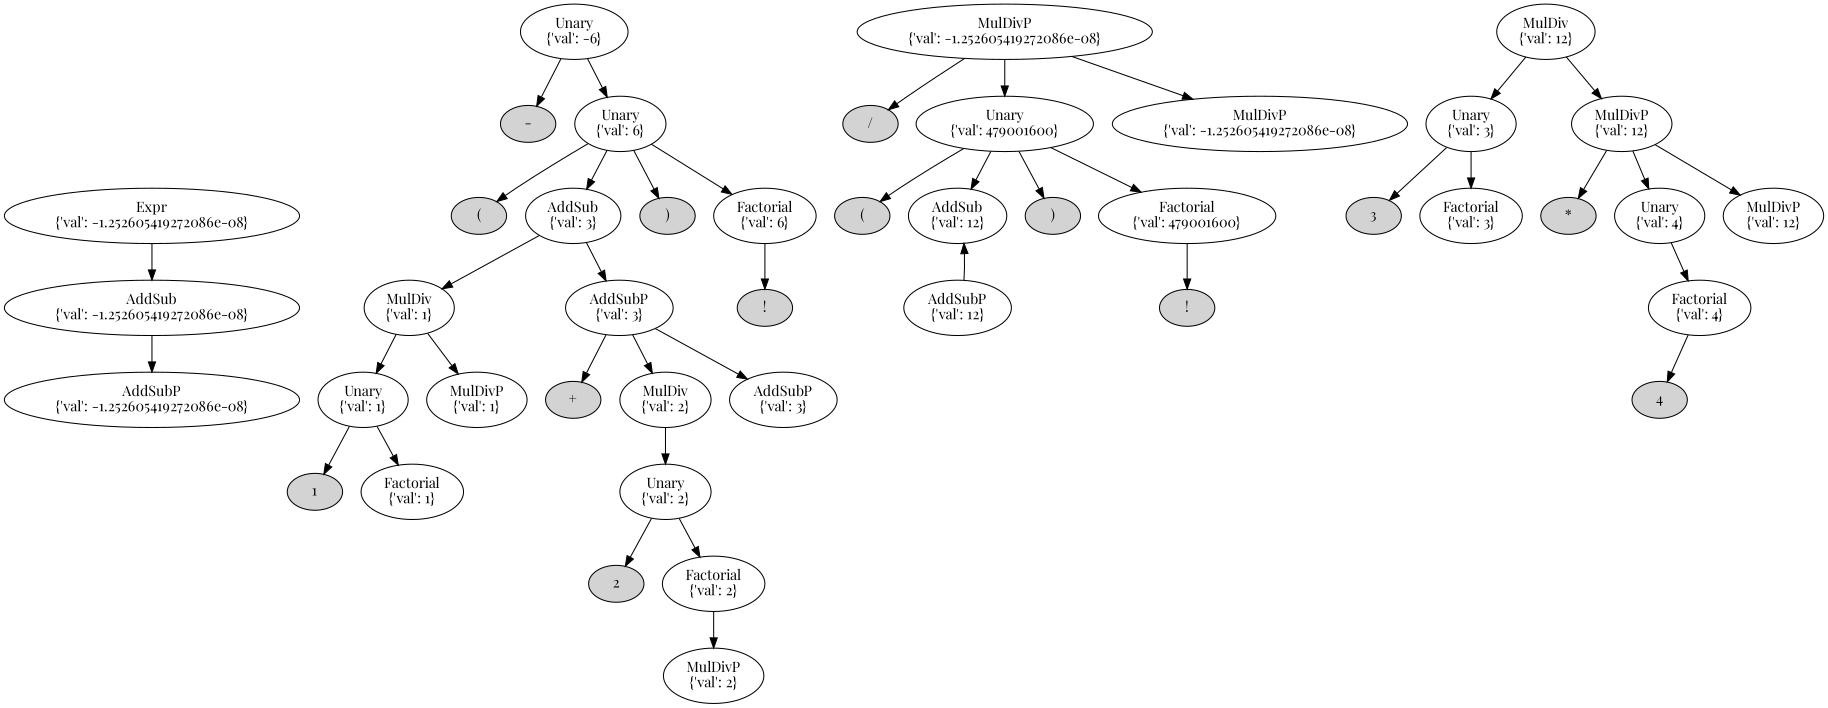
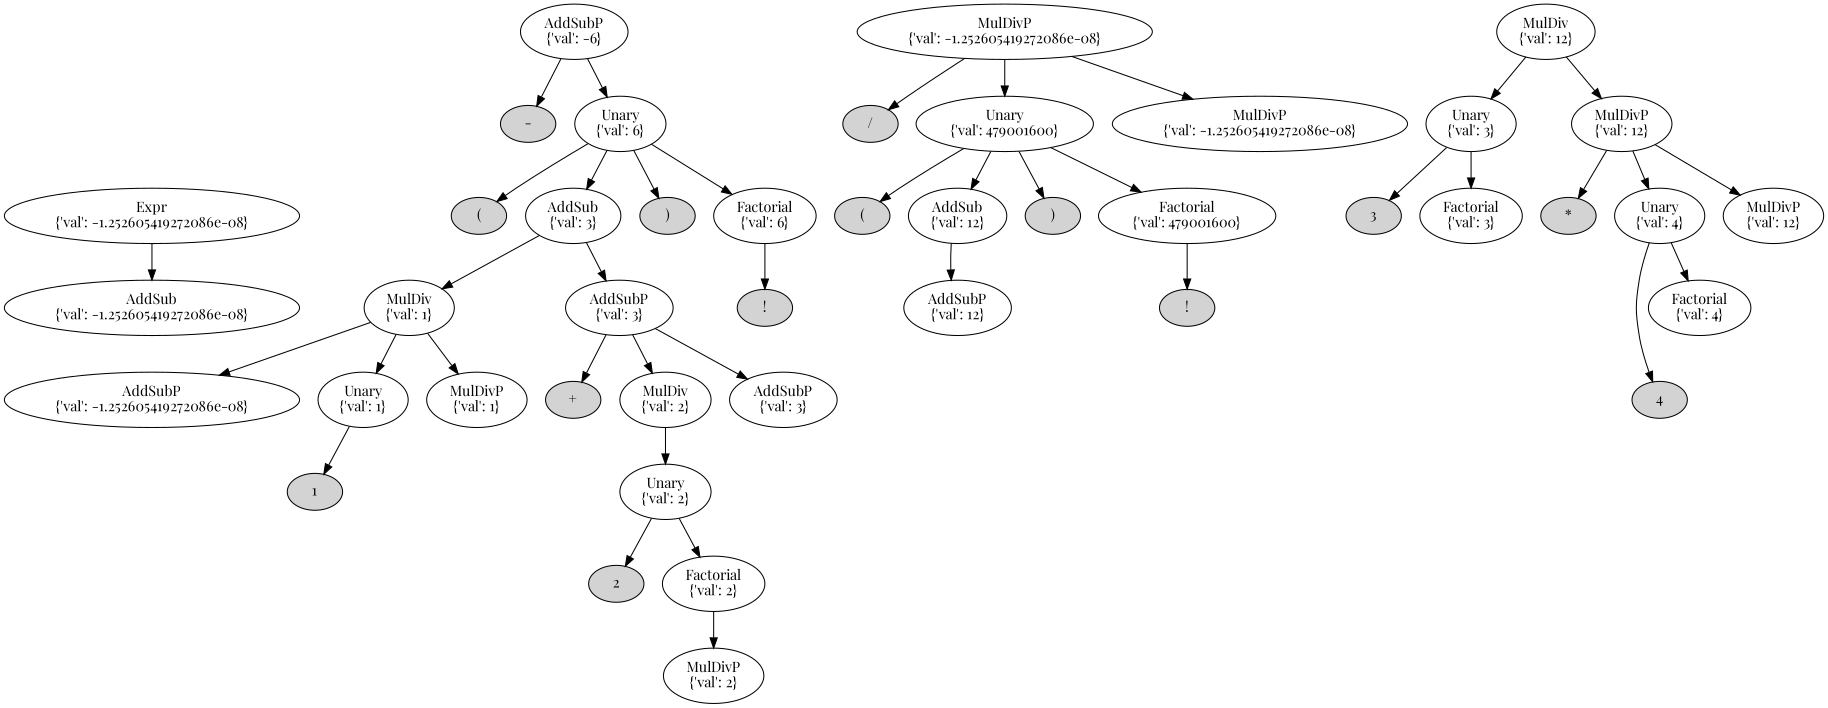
  digraph {
    fontname="Playfair Display"
    node [fontname="Playfair Display"]
    edge [fontname="Playfair Display"]
    n1 [label="Expr\n{'val': -1.252605419272086e-08}"]
    n2 [label="AddSub\n{'val': -1.252605419272086e-08}"]
    n3 [label="AddSubP\n{'val': -1.252605419272086e-08}"]
-   n4 [label="Unary\n{'val': -6}"]
+   n4 [label="AddSubP\n{'val': -6}"]
    n5 [label="-" style=filled]
    n6 [label="Unary\n{'val': 6}"]
    n7 [label="MulDivP\n{'val': -1.252605419272086e-08}"]
    n8 [label="/" style=filled]
    n9 [label="Unary\n{'val': 479001600}"]
    n10 [label="MulDivP\n{'val': -1.252605419272086e-08}"]
    n11 [label="(" style=filled]
    n12 [label="AddSub\n{'val': 3}"]
    n13 [label=")" style=filled]
    n14 [label="Factorial\n{'val': 6}"]
    n15 [label="MulDiv\n{'val': 1}"]
    n16 [label="AddSubP\n{'val': 3}"]
    n17 [label="!" style=filled]
    n18 [label="Unary\n{'val': 1}"]
    n19 [label="MulDivP\n{'val': 1}"]
    n20 [label="+" style=filled]
    n21 [label="MulDiv\n{'val': 2}"]
    n22 [label="AddSubP\n{'val': 3}"]
    n23 [label=1 style=filled]
-   n24 [label="Factorial\n{'val': 1}"]
    n25 [label="Unary\n{'val': 2}"]
    n26 [label=2 style=filled]
    n27 [label="Factorial\n{'val': 2}"]
    n28 [label="MulDivP\n{'val': 2}"]
    n29 [label="(" style=filled]
    n30 [label="AddSub\n{'val': 12}"]
    n31 [label=")" style=filled]
    n32 [label="Factorial\n{'val': 479001600}"]
    n33 [label="AddSubP\n{'val': 12}"]
    n34 [label="!" style=filled]
    n35 [label="MulDiv\n{'val': 12}"]
    n36 [label="Unary\n{'val': 3}"]
    n37 [label="MulDivP\n{'val': 12}"]
    n38 [label=3 style=filled]
    n39 [label="Factorial\n{'val': 3}"]
    n40 [label="*" style=filled]
    n41 [label="Unary\n{'val': 4}"]
    n42 [label="MulDivP\n{'val': 12}"]
    n43 [label=4 style=filled]
    n44 [label="Factorial\n{'val': 4}"]
    n1 -> n2
-   n2 -> n3
+   n15 -> n3
    n4 -> n5
    n4 -> n6
    n6 -> n11
    n6 -> n12
    n6 -> n13
    n6 -> n14
    n7 -> n8
    n7 -> n9
    n7 -> n10
    n9 -> n29
    n9 -> n30
    n9 -> n31
    n9 -> n32
    n12 -> n15
    n12 -> n16
    n14 -> n17
    n15 -> n18
    n15 -> n19
    n16 -> n20
    n16 -> n21
    n16 -> n22
    n18 -> n23
-   n18 -> n24
    n21 -> n25
    n25 -> n26
    n25 -> n27
    n27 -> n28
-   n33 -> n30
+   n30 -> n33
    n32 -> n34
    n35 -> n36
    n35 -> n37
    n36 -> n38
    n36 -> n39
    n37 -> n40
    n37 -> n41
    n37 -> n42
-   n44 -> n43
+   n41 -> n43
    n41 -> n44
  }
